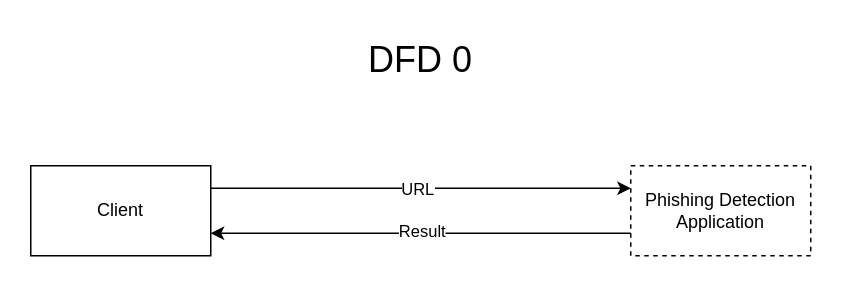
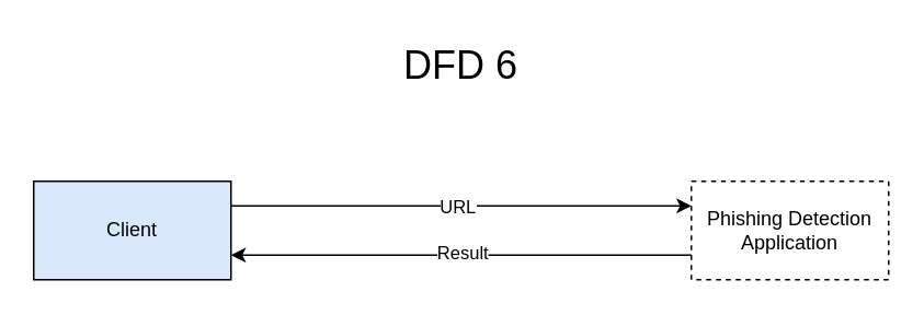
  <mxCell id="0" />
  <mxCell id="1" parent="0" />
- <mxCell id="2" value="Client" style="rounded=0;whiteSpace=wrap;html=1;" vertex="1" parent="1"><mxGeometry x="20" y="110" width="120" height="60" as="geometry" /></mxCell>
+ <mxCell id="2" value="Client" style="rounded=0;whiteSpace=wrap;html=1;fillColor=#dae8fc;" vertex="1" parent="1"><mxGeometry x="20" y="110" width="120" height="60" as="geometry" /></mxCell>
  <mxCell id="3" value="Phishing Detection Application" style="rounded=0;whiteSpace=wrap;html=1;dashed=1;" vertex="1" parent="1"><mxGeometry x="420" y="110" width="120" height="60" as="geometry" /></mxCell>
  <mxCell id="4" value="" style="endArrow=classic;html=1;rounded=0;exitX=1;exitY=0.25;exitDx=0;exitDy=0;entryX=0;entryY=0.25;entryDx=0;entryDy=0;" edge="1" parent="1" source="2" target="3"><mxGeometry width="50" height="50" relative="1" as="geometry"><mxPoint x="220" y="190" as="sourcePoint" /><mxPoint x="270" y="140" as="targetPoint" /></mxGeometry></mxCell>
  <mxCell id="5" value="URL" style="edgeLabel;html=1;align=center;verticalAlign=middle;resizable=0;points=[];" vertex="1" connectable="0" parent="4"><mxGeometry x="-0.021" y="-2" relative="1" as="geometry"><mxPoint y="-2" as="offset" /></mxGeometry></mxCell>
  <mxCell id="6" value="" style="endArrow=classic;html=1;rounded=0;entryX=1;entryY=0.75;entryDx=0;entryDy=0;exitX=0;exitY=0.75;exitDx=0;exitDy=0;" edge="1" parent="1" source="3" target="2"><mxGeometry width="50" height="50" relative="1" as="geometry"><mxPoint x="220" y="190" as="sourcePoint" /><mxPoint x="270" y="140" as="targetPoint" /></mxGeometry></mxCell>
  <mxCell id="7" value="Result" style="edgeLabel;html=1;align=center;verticalAlign=middle;resizable=0;points=[];" vertex="1" connectable="0" parent="6"><mxGeometry y="-2" relative="1" as="geometry"><mxPoint as="offset" /></mxGeometry></mxCell>
- <mxCell id="8" value="DFD 0" style="text;html=1;align=center;verticalAlign=middle;whiteSpace=wrap;rounded=0;fontSize=24;" vertex="1" parent="1"><mxGeometry x="220" y="20" width="120" height="40" as="geometry" /></mxCell>
+ <mxCell id="8" value="DFD 6" style="text;html=1;align=center;verticalAlign=middle;whiteSpace=wrap;rounded=0;fontSize=24;" vertex="1" parent="1"><mxGeometry x="220" y="20" width="120" height="40" as="geometry" /></mxCell>
